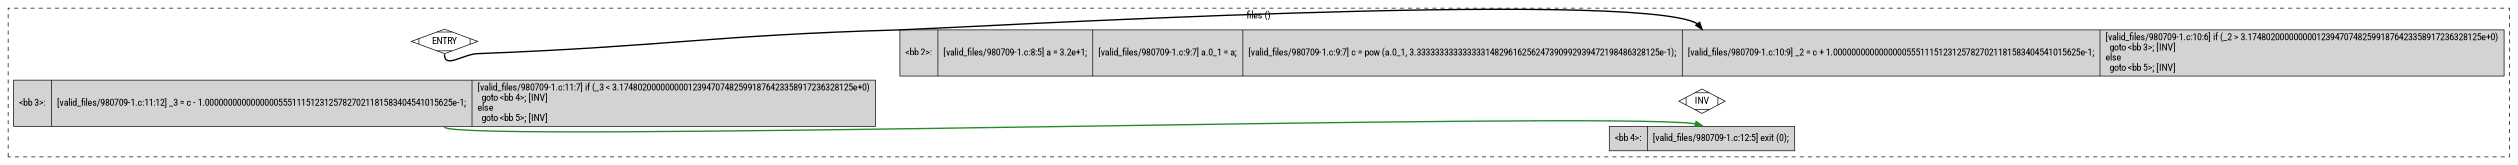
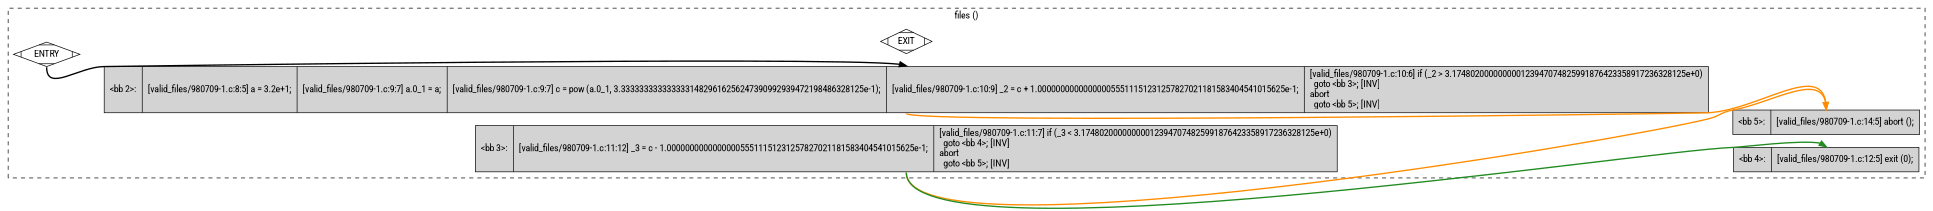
  digraph {
    fontname="Roboto Condensed"
    rankdir=LR
    node [fillcolor=lightgrey fontname="Roboto Condensed" shape=record style=filled]
    edge [constraint=true fontname="Roboto Condensed" headport=n style="solid,bold" tailport=s color=darkorange weight=10]
    n1 [fillcolor=white label=ENTRY shape=Mdiamond]
-   n2 [fillcolor=white label=INV shape=Mdiamond]
-   n3 [label="{\<bb\ 2\>:\l|[valid_files/980709-1.c:8:5]\ a\ =\ 3.2e+1;\l|[valid_files/980709-1.c:9:7]\ a.0_1\ =\ a;\l|[valid_files/980709-1.c:9:7]\ c\ =\ pow\ (a.0_1,\ 3.33333333333333314829616256247390992939472198486328125e-1);\l|[valid_files/980709-1.c:10:9]\ _2\ =\ c\ +\ 1.000000000000000055511151231257827021181583404541015625e-1;\l|[valid_files/980709-1.c:10:6]\ if\ (_2\ \>\ 3.174802000000000123947074825991876423358917236328125e+0)\l\ \ goto\ \<bb\ 3\>;\ [INV]\lelse\l\ \ goto\ \<bb\ 5\>;\ [INV]\l}"]
-   n4 [label="{\<bb\ 3\>:\l|[valid_files/980709-1.c:11:12]\ _3\ =\ c\ -\ 1.000000000000000055511151231257827021181583404541015625e-1;\l|[valid_files/980709-1.c:11:7]\ if\ (_3\ \<\ 3.174802000000000123947074825991876423358917236328125e+0)\l\ \ goto\ \<bb\ 4\>;\ [INV]\lelse\l\ \ goto\ \<bb\ 5\>;\ [INV]\l}"]
+   n2 [fillcolor=white label=EXIT shape=Mdiamond]
+   n3 [label="{\<bb\ 2\>:\l|[valid_files/980709-1.c:8:5]\ a\ =\ 3.2e+1;\l|[valid_files/980709-1.c:9:7]\ a.0_1\ =\ a;\l|[valid_files/980709-1.c:9:7]\ c\ =\ pow\ (a.0_1,\ 3.33333333333333314829616256247390992939472198486328125e-1);\l|[valid_files/980709-1.c:10:9]\ _2\ =\ c\ +\ 1.000000000000000055511151231257827021181583404541015625e-1;\l|[valid_files/980709-1.c:10:6]\ if\ (_2\ \>\ 3.174802000000000123947074825991876423358917236328125e+0)\l\ \ goto\ \<bb\ 3\>;\ [INV]\labort\l\ \ goto\ \<bb\ 5\>;\ [INV]\l}"]
+   n4 [label="{\<bb\ 3\>:\l|[valid_files/980709-1.c:11:12]\ _3\ =\ c\ -\ 1.000000000000000055511151231257827021181583404541015625e-1;\l|[valid_files/980709-1.c:11:7]\ if\ (_3\ \<\ 3.174802000000000123947074825991876423358917236328125e+0)\l\ \ goto\ \<bb\ 4\>;\ [INV]\labort\l\ \ goto\ \<bb\ 5\>;\ [INV]\l}"]
+   n5 [label="{\<bb\ 5\>:\l|[valid_files/980709-1.c:14:5]\ abort\ ();\l}"]
    n6 [label="{\<bb\ 4\>:\l|[valid_files/980709-1.c:12:5]\ exit\ (0);\l}"]
    subgraph cluster_1 {
      color=black
      label="files ()"
      style=dashed
      n1
      n2
      n3
      n4
+     n5
      n6
    }
    n1 -> n2 [style=invis color="" weight=""]
    n1 -> n3 [color=black weight=100]
+   n3 -> n5
+   n4 -> n5
    n4 -> n6 [color=forestgreen]
  }
